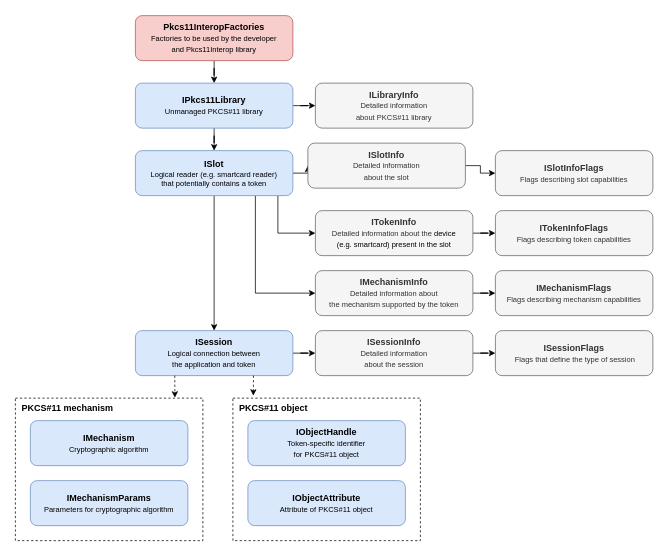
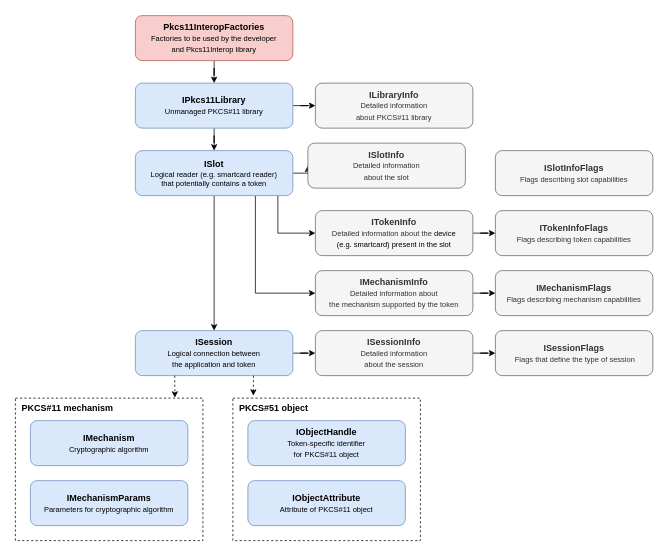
  <mxCell id="0" />
  <mxCell id="1" parent="0" />
  <mxCell id="2" value="" style="group" parent="1" vertex="1" connectable="0"><mxGeometry x="20" y="20" width="850" height="700" as="geometry" /></mxCell>
  <mxCell id="3" value="&lt;div&gt;&lt;b&gt;ILibraryInfo&lt;/b&gt;&lt;/div&gt;&lt;div&gt;&lt;font style=&quot;font-size: 10px&quot;&gt;Detailed information&lt;/font&gt;&lt;/div&gt;&lt;div&gt;&lt;font style=&quot;font-size: 10px&quot;&gt;about PKCS#11 library&lt;/font&gt;&lt;b&gt;&lt;br&gt;&lt;/b&gt;&lt;/div&gt;" style="rounded=1;whiteSpace=wrap;html=1;strokeColor=#666666;fillColor=#f5f5f5;fontColor=#333333;" parent="2" vertex="1"><mxGeometry x="400" y="90" width="210" height="60" as="geometry" /></mxCell>
  <mxCell id="4" style="edgeStyle=orthogonalEdgeStyle;rounded=0;orthogonalLoop=1;jettySize=auto;html=1;entryX=0;entryY=0.5;entryDx=0;entryDy=0;" parent="2" source="6" target="3" edge="1"><mxGeometry relative="1" as="geometry" /></mxCell>
  <mxCell id="5" style="edgeStyle=orthogonalEdgeStyle;rounded=0;orthogonalLoop=1;jettySize=auto;html=1;entryX=0.5;entryY=0;entryDx=0;entryDy=0;" parent="2" source="6" target="11" edge="1"><mxGeometry relative="1" as="geometry" /></mxCell>
  <mxCell id="6" value="&lt;div&gt;&lt;b&gt;IPkcs11Library&lt;/b&gt;&lt;/div&gt;&lt;div&gt;&lt;font style=&quot;font-size: 10px&quot;&gt;Unmanaged PKCS#11 library&lt;/font&gt;&lt;b&gt;&lt;br&gt;&lt;/b&gt;&lt;/div&gt;" style="rounded=1;whiteSpace=wrap;html=1;strokeColor=#6c8ebf;fillColor=#dae8fc;fontColor=default;" parent="2" vertex="1"><mxGeometry x="160" y="90" width="210" height="60" as="geometry" /></mxCell>
  <mxCell id="7" style="edgeStyle=orthogonalEdgeStyle;rounded=0;orthogonalLoop=1;jettySize=auto;html=1;entryX=0;entryY=0.5;entryDx=0;entryDy=0;" parent="2" source="11" target="13" edge="1"><mxGeometry relative="1" as="geometry" /></mxCell>
  <mxCell id="8" style="edgeStyle=orthogonalEdgeStyle;rounded=0;orthogonalLoop=1;jettySize=auto;html=1;" parent="2" source="11" target="24" edge="1"><mxGeometry relative="1" as="geometry" /></mxCell>
  <mxCell id="9" style="edgeStyle=orthogonalEdgeStyle;rounded=0;orthogonalLoop=1;jettySize=auto;html=1;entryX=0;entryY=0.5;entryDx=0;entryDy=0;" parent="2" source="11" target="16" edge="1"><mxGeometry relative="1" as="geometry"><Array as="points"><mxPoint x="350" y="290" /></Array></mxGeometry></mxCell>
  <mxCell id="10" style="edgeStyle=orthogonalEdgeStyle;rounded=0;orthogonalLoop=1;jettySize=auto;html=1;entryX=0;entryY=0.5;entryDx=0;entryDy=0;" parent="2" source="11" target="19" edge="1"><mxGeometry relative="1" as="geometry"><Array as="points"><mxPoint x="320" y="370" /></Array></mxGeometry></mxCell>
  <mxCell id="11" value="&lt;div&gt;&lt;b&gt;ISlot&lt;/b&gt;&lt;/div&gt;&lt;div style=&quot;font-size: 10px&quot;&gt;Logical reader (e.g. smartcard reader)&lt;br&gt;that potentially contains a token&lt;b&gt;&lt;br&gt;&lt;/b&gt;&lt;/div&gt;" style="rounded=1;whiteSpace=wrap;html=1;strokeColor=#6c8ebf;fillColor=#dae8fc;fontColor=default;" parent="2" vertex="1"><mxGeometry x="160" y="180" width="210" height="60" as="geometry" /></mxCell>
- <mxCell id="12" style="edgeStyle=orthogonalEdgeStyle;rounded=0;orthogonalLoop=1;jettySize=auto;html=1;entryX=0;entryY=0.5;entryDx=0;entryDy=0;" parent="2" source="13" target="14" edge="1"><mxGeometry relative="1" as="geometry" /></mxCell>
  <mxCell id="13" value="&lt;div&gt;&lt;b&gt;ISlotInfo&lt;/b&gt;&lt;/div&gt;&lt;div&gt;&lt;font style=&quot;font-size: 10px&quot;&gt;Detailed information&lt;/font&gt;&lt;/div&gt;&lt;div&gt;&lt;font style=&quot;background-color: initial; font-size: 10px;&quot;&gt;about the slot&lt;/font&gt;&lt;/div&gt;" style="rounded=1;whiteSpace=wrap;html=1;strokeColor=#666666;fillColor=#f5f5f5;fontColor=#333333;" parent="2" vertex="1"><mxGeometry x="390" y="170" width="210" height="60" as="geometry" /></mxCell>
  <mxCell id="14" value="&lt;div&gt;&lt;b&gt;ISlotInfoFlags&lt;/b&gt;&lt;/div&gt;&lt;div&gt;&lt;span style=&quot;background-color: initial; font-size: 10px;&quot;&gt;Flags describing slot capabilities&lt;/span&gt;&lt;/div&gt;" style="rounded=1;whiteSpace=wrap;html=1;strokeColor=#666666;fillColor=#f5f5f5;fontColor=#333333;" parent="2" vertex="1"><mxGeometry x="640" y="180" width="210" height="60" as="geometry" /></mxCell>
  <mxCell id="15" style="edgeStyle=orthogonalEdgeStyle;rounded=0;orthogonalLoop=1;jettySize=auto;html=1;entryX=0;entryY=0.5;entryDx=0;entryDy=0;" parent="2" source="16" target="17" edge="1"><mxGeometry relative="1" as="geometry" /></mxCell>
  <mxCell id="16" value="&lt;div&gt;&lt;b&gt;ITokenInfo&lt;/b&gt;&lt;/div&gt;&lt;div&gt;&lt;font style=&quot;font-size: 10px&quot;&gt;Detailed information&amp;nbsp;&lt;/font&gt;&lt;font style=&quot;background-color: initial; font-size: 10px;&quot;&gt;about the&amp;nbsp;&lt;/font&gt;&lt;span style=&quot;background-color: initial; color: rgb(0, 0, 0); font-size: 10px;&quot;&gt;device&lt;/span&gt;&lt;/div&gt;&lt;div&gt;&lt;span style=&quot;background-color: initial; color: rgb(0, 0, 0); font-size: 10px;&quot;&gt;(e.g. smartcard)&amp;nbsp;&lt;/span&gt;&lt;span style=&quot;color: rgb(0, 0, 0); font-size: 10px; background-color: initial;&quot;&gt;present in the slot&lt;/span&gt;&lt;/div&gt;" style="rounded=1;whiteSpace=wrap;html=1;strokeColor=#666666;fillColor=#f5f5f5;fontColor=#333333;" parent="2" vertex="1"><mxGeometry x="400" y="260" width="210" height="60" as="geometry" /></mxCell>
  <mxCell id="17" value="&lt;div&gt;&lt;b&gt;ITokenInfoFlags&lt;/b&gt;&lt;/div&gt;&lt;div&gt;&lt;span style=&quot;background-color: initial; font-size: 10px;&quot;&gt;Flags describing token capabilities&lt;/span&gt;&lt;/div&gt;" style="rounded=1;whiteSpace=wrap;html=1;strokeColor=#666666;fillColor=#f5f5f5;fontColor=#333333;" parent="2" vertex="1"><mxGeometry x="640" y="260" width="210" height="60" as="geometry" /></mxCell>
  <mxCell id="18" style="edgeStyle=orthogonalEdgeStyle;rounded=0;orthogonalLoop=1;jettySize=auto;html=1;entryX=0;entryY=0.5;entryDx=0;entryDy=0;" parent="2" source="19" target="20" edge="1"><mxGeometry relative="1" as="geometry" /></mxCell>
  <mxCell id="19" value="&lt;div&gt;&lt;b&gt;IMechanismInfo&lt;/b&gt;&lt;/div&gt;&lt;div&gt;&lt;font style=&quot;font-size: 10px&quot;&gt;Detailed information&amp;nbsp;&lt;/font&gt;&lt;font style=&quot;background-color: initial; font-size: 10px;&quot;&gt;about&lt;br&gt;the mechanism supported by the token&lt;/font&gt;&lt;/div&gt;" style="rounded=1;whiteSpace=wrap;html=1;strokeColor=#666666;fillColor=#f5f5f5;fontColor=#333333;" parent="2" vertex="1"><mxGeometry x="400" y="340" width="210" height="60" as="geometry" /></mxCell>
  <mxCell id="20" value="&lt;div&gt;&lt;b&gt;IMechanismFlags&lt;/b&gt;&lt;/div&gt;&lt;div&gt;&lt;span style=&quot;background-color: initial; font-size: 10px;&quot;&gt;Flags describing mechanism capabilities&lt;/span&gt;&lt;/div&gt;" style="rounded=1;whiteSpace=wrap;html=1;strokeColor=#666666;fillColor=#f5f5f5;fontColor=#333333;" parent="2" vertex="1"><mxGeometry x="640" y="340" width="210" height="60" as="geometry" /></mxCell>
  <mxCell id="21" style="edgeStyle=orthogonalEdgeStyle;rounded=0;orthogonalLoop=1;jettySize=auto;html=1;entryX=0.5;entryY=0;entryDx=0;entryDy=0;" parent="2" source="22" target="6" edge="1"><mxGeometry relative="1" as="geometry" /></mxCell>
  <mxCell id="22" value="&lt;div&gt;&lt;font&gt;&lt;b&gt;Pkcs11InteropFactories&lt;/b&gt;&lt;/font&gt;&lt;/div&gt;&lt;div style=&quot;&quot;&gt;&lt;font style=&quot;&quot;&gt;&lt;span style=&quot;font-size: 10px;&quot;&gt;Factories to be used by the developer&lt;br&gt;and Pkcs11Interop library&lt;/span&gt;&lt;br&gt;&lt;/font&gt;&lt;/div&gt;" style="rounded=1;whiteSpace=wrap;html=1;strokeColor=#b85450;fillColor=#f8cecc;" parent="2" vertex="1"><mxGeometry x="160" width="210" height="60" as="geometry" /></mxCell>
  <mxCell id="23" style="edgeStyle=orthogonalEdgeStyle;rounded=0;orthogonalLoop=1;jettySize=auto;html=1;entryX=0;entryY=0.5;entryDx=0;entryDy=0;" parent="2" source="24" target="26" edge="1"><mxGeometry relative="1" as="geometry" /></mxCell>
  <mxCell id="24" value="&lt;div&gt;&lt;b&gt;ISession&lt;/b&gt;&lt;/div&gt;&lt;div style=&quot;&quot;&gt;&lt;span style=&quot;font-size: 10px;&quot;&gt;Logical connection between&lt;/span&gt;&lt;/div&gt;&lt;div style=&quot;&quot;&gt;&lt;span style=&quot;font-size: 10px;&quot;&gt;the application and token&lt;/span&gt;&lt;br&gt;&lt;/div&gt;" style="rounded=1;whiteSpace=wrap;html=1;strokeColor=#6c8ebf;fillColor=#dae8fc;fontColor=default;" parent="2" vertex="1"><mxGeometry x="160" y="420" width="210" height="60" as="geometry" /></mxCell>
  <mxCell id="25" style="edgeStyle=orthogonalEdgeStyle;rounded=0;orthogonalLoop=1;jettySize=auto;html=1;entryX=0;entryY=0.5;entryDx=0;entryDy=0;" parent="2" source="26" target="27" edge="1"><mxGeometry relative="1" as="geometry" /></mxCell>
  <mxCell id="26" value="&lt;div&gt;&lt;b&gt;ISessionInfo&lt;/b&gt;&lt;/div&gt;&lt;div&gt;&lt;font style=&quot;font-size: 10px&quot;&gt;Detailed information&lt;/font&gt;&lt;/div&gt;&lt;div&gt;&lt;font style=&quot;background-color: initial; font-size: 10px;&quot;&gt;about the session&lt;/font&gt;&lt;/div&gt;" style="rounded=1;whiteSpace=wrap;html=1;strokeColor=#666666;fillColor=#f5f5f5;fontColor=#333333;" parent="2" vertex="1"><mxGeometry x="400" y="420" width="210" height="60" as="geometry" /></mxCell>
  <mxCell id="27" value="&lt;div&gt;&lt;b&gt;ISessionFlags&lt;/b&gt;&lt;/div&gt;&lt;div&gt;&lt;span style=&quot;font-size: 10px;&quot;&gt;&amp;nbsp;Flags that define the type of session&lt;/span&gt;&lt;br&gt;&lt;/div&gt;" style="rounded=1;whiteSpace=wrap;html=1;strokeColor=#666666;fillColor=#f5f5f5;fontColor=#333333;" parent="2" vertex="1"><mxGeometry x="640" y="420" width="210" height="60" as="geometry" /></mxCell>
  <mxCell id="28" value="" style="group" parent="2" vertex="1" connectable="0"><mxGeometry y="510" width="250" height="190" as="geometry" /></mxCell>
  <mxCell id="29" value="&lt;div&gt;&lt;b&gt;IMechanism&lt;/b&gt;&lt;/div&gt;&lt;div style=&quot;&quot;&gt;&lt;span style=&quot;font-size: 10px;&quot;&gt;Cryptographic algorithm&lt;/span&gt;&lt;/div&gt;" style="rounded=1;whiteSpace=wrap;html=1;strokeColor=#6c8ebf;fillColor=#dae8fc;fontColor=default;" parent="28" vertex="1"><mxGeometry x="20" y="30" width="210" height="60" as="geometry" /></mxCell>
  <mxCell id="30" value="&lt;div&gt;&lt;b&gt;IMechanismParams&lt;/b&gt;&lt;/div&gt;&lt;div style=&quot;&quot;&gt;&lt;span style=&quot;font-size: 10px;&quot;&gt;Parameters for cryptographic algorithm&lt;/span&gt;&lt;/div&gt;" style="rounded=1;whiteSpace=wrap;html=1;strokeColor=#6c8ebf;fillColor=#dae8fc;fontColor=default;" parent="28" vertex="1"><mxGeometry x="20" y="110" width="210" height="60" as="geometry" /></mxCell>
  <mxCell id="31" value="&lt;b&gt;&amp;nbsp; PKCS#11 mechanism&lt;/b&gt;" style="rounded=0;whiteSpace=wrap;html=1;fillColor=none;align=left;verticalAlign=top;dashed=1;" parent="28" vertex="1"><mxGeometry width="250" height="190" as="geometry" /></mxCell>
  <mxCell id="32" value="" style="group" parent="2" vertex="1" connectable="0"><mxGeometry x="290" y="510" width="250" height="190" as="geometry" /></mxCell>
- <mxCell id="33" value="&lt;b&gt;&amp;nbsp; PKCS#11 object&lt;/b&gt;" style="rounded=0;whiteSpace=wrap;html=1;fillColor=none;align=left;verticalAlign=top;dashed=1;" parent="32" vertex="1"><mxGeometry width="250" height="190" as="geometry" /></mxCell>
+ <mxCell id="33" value="&lt;b&gt;&amp;nbsp; PKCS#51 object&lt;/b&gt;" style="rounded=0;whiteSpace=wrap;html=1;fillColor=none;align=left;verticalAlign=top;dashed=1;" parent="32" vertex="1"><mxGeometry width="250" height="190" as="geometry" /></mxCell>
  <mxCell id="34" value="&lt;div&gt;&lt;b&gt;IObjectHandle&lt;/b&gt;&lt;/div&gt;&lt;div style=&quot;&quot;&gt;&lt;span style=&quot;font-size: 10px;&quot;&gt;Token-specific identifier&lt;/span&gt;&lt;/div&gt;&lt;div style=&quot;&quot;&gt;&lt;span style=&quot;font-size: 10px;&quot;&gt;for PKCS#11 object&lt;/span&gt;&lt;br&gt;&lt;/div&gt;" style="rounded=1;whiteSpace=wrap;html=1;strokeColor=#6c8ebf;fillColor=#dae8fc;fontColor=default;" parent="32" vertex="1"><mxGeometry x="20" y="30" width="210" height="60" as="geometry" /></mxCell>
  <mxCell id="35" value="&lt;div&gt;&lt;b&gt;IObjectAttribute&lt;/b&gt;&lt;/div&gt;&lt;div style=&quot;&quot;&gt;&lt;span style=&quot;font-size: 10px;&quot;&gt;Attribute of PKCS#11 object&lt;/span&gt;&lt;br&gt;&lt;/div&gt;" style="rounded=1;whiteSpace=wrap;html=1;strokeColor=#6c8ebf;fillColor=#dae8fc;fontColor=default;" parent="32" vertex="1"><mxGeometry x="20" y="110" width="210" height="60" as="geometry" /></mxCell>
  <mxCell id="36" style="edgeStyle=orthogonalEdgeStyle;rounded=0;orthogonalLoop=1;jettySize=auto;html=1;exitX=0.25;exitY=1;exitDx=0;exitDy=0;entryX=0.851;entryY=-0.003;entryDx=0;entryDy=0;entryPerimeter=0;dashed=1;" parent="2" source="24" target="31" edge="1"><mxGeometry relative="1" as="geometry" /></mxCell>
  <mxCell id="37" style="edgeStyle=orthogonalEdgeStyle;rounded=0;orthogonalLoop=1;jettySize=auto;html=1;exitX=0.75;exitY=1;exitDx=0;exitDy=0;entryX=0.109;entryY=-0.017;entryDx=0;entryDy=0;entryPerimeter=0;dashed=1;" parent="2" source="24" target="33" edge="1"><mxGeometry relative="1" as="geometry" /></mxCell>
